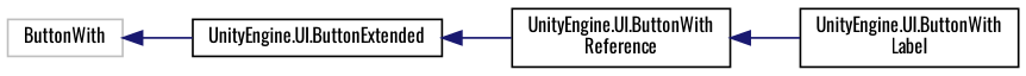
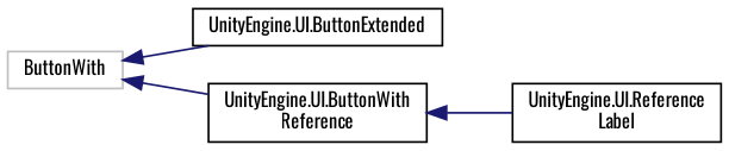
  digraph {
    fontname=Oswald
    rankdir=LR
    node [color=black fillcolor=white fontname=Oswald fontsize=10 shape=record style=filled]
    edge [color=midnightblue dir=back fontname=Oswald fontsize=10 labelfontname=FreeSans labelfontsize=10 style=solid]
    n1 [color=grey75 height=0.2 label=ButtonWith width=0.4]
    n2 [height=0.2 label="UnityEngine.UI.ButtonExtended" width=0.4]
    n3 [height=0.2 label="UnityEngine.UI.ButtonWith\lReference" width=0.4]
-   n4 [height=0.2 label="UnityEngine.UI.ButtonWith\lLabel" width=0.4]
+   n4 [height=0.2 label="UnityEngine.UI.Reference\lLabel" width=0.4]
    n1 -> n2
-   n2 -> n3
+   n1 -> n3
    n3 -> n4
  }
